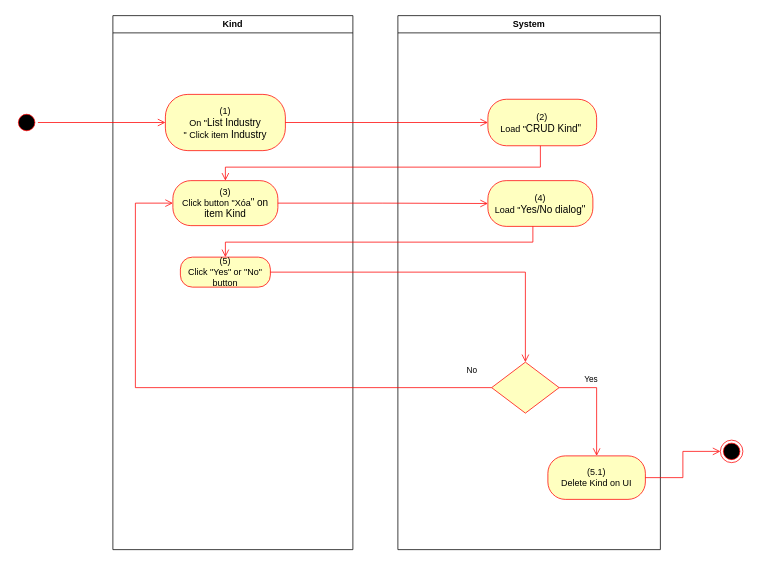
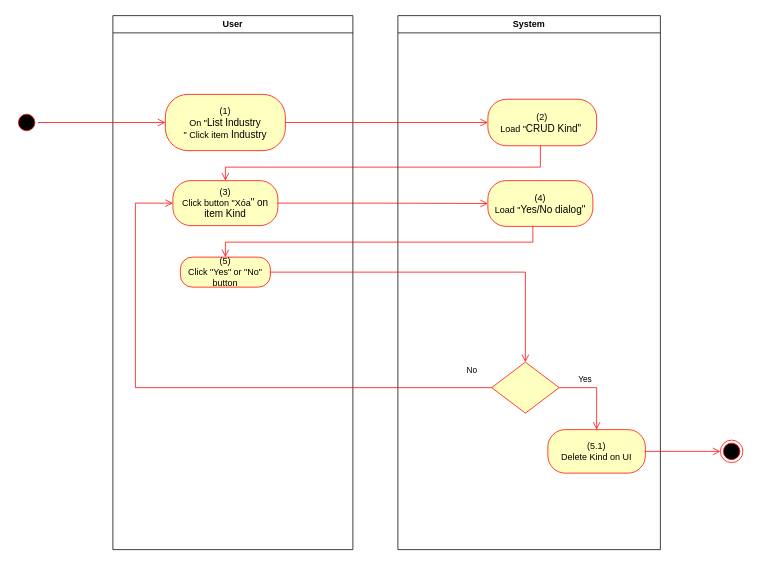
  <mxCell id="0" />
  <mxCell id="1" parent="0" />
- <mxCell id="2" value="Kind" style="swimlane;whiteSpace=wrap" vertex="1" parent="1"><mxGeometry x="150" y="20" width="320" height="712" as="geometry"><mxRectangle x="120" y="128" width="60" height="23" as="alternateBounds" /></mxGeometry></mxCell>
+ <mxCell id="2" value="User" style="swimlane;whiteSpace=wrap" vertex="1" parent="1"><mxGeometry x="150" y="20" width="320" height="712" as="geometry"><mxRectangle x="120" y="128" width="60" height="23" as="alternateBounds" /></mxGeometry></mxCell>
  <mxCell id="3" value="(1)&lt;br style=&quot;padding: 0px ; margin: 0px&quot;&gt;On &quot;&lt;span style=&quot;font-family: &amp;#34;arial&amp;#34; , sans-serif ; font-size: 13.333px&quot;&gt;List Industry&lt;/span&gt;&lt;br&gt;&quot; Click item&lt;span lang=&quot;EN-GB&quot; style=&quot;font-size: 10pt ; line-height: 14.267px ; font-family: &amp;#34;arial&amp;#34; , sans-serif&quot;&gt;&amp;nbsp;Industry&lt;/span&gt;" style="rounded=1;whiteSpace=wrap;html=1;arcSize=40;fontColor=#000000;fillColor=#ffffc0;strokeColor=#ff0000;" vertex="1" parent="2"><mxGeometry x="70" y="105" width="160" height="75" as="geometry" /></mxCell>
  <mxCell id="4" value="(3)&lt;br&gt;Click button &quot;Xóa&lt;span lang=&quot;EN-GB&quot; style=&quot;font-size: 10pt ; line-height: 14.267px ; font-family: &amp;#34;arial&amp;#34; , sans-serif&quot;&gt;&quot; on item &lt;/span&gt;&lt;span lang=&quot;EN-GB&quot; style=&quot;line-height: 14.267px ; font-family: &amp;#34;arial&amp;#34; , sans-serif ; font-size: 13.333px&quot;&gt;Kind&lt;/span&gt;" style="rounded=1;whiteSpace=wrap;html=1;arcSize=40;fontColor=#000000;fillColor=#ffffc0;strokeColor=#ff0000;" vertex="1" parent="2"><mxGeometry x="80" y="220" width="140" height="60" as="geometry" /></mxCell>
  <mxCell id="5" value="(5)&lt;br&gt;Click &quot;Yes&quot; or &quot;No&quot; button" style="rounded=1;whiteSpace=wrap;html=1;arcSize=40;fontColor=#000000;fillColor=#ffffc0;strokeColor=#ff0000;" vertex="1" parent="2"><mxGeometry x="90" y="322" width="120" height="40" as="geometry" /></mxCell>
  <mxCell id="6" value="System" style="swimlane;whiteSpace=wrap;startSize=23;" vertex="1" parent="1"><mxGeometry x="530" y="20" width="350" height="712" as="geometry" /></mxCell>
  <mxCell id="7" value="(2)&lt;br&gt;Load &quot;&lt;span lang=&quot;EN-GB&quot; style=&quot;font-size: 10pt ; line-height: 14.267px ; font-family: &amp;#34;arial&amp;#34; , sans-serif&quot;&gt;CRUD Kind&quot;&lt;/span&gt;&amp;nbsp;" style="rounded=1;whiteSpace=wrap;html=1;arcSize=40;fontColor=#000000;fillColor=#ffffc0;strokeColor=#ff0000;" vertex="1" parent="6"><mxGeometry x="120" y="111.5" width="145" height="62" as="geometry" /></mxCell>
  <mxCell id="8" value="" style="rhombus;whiteSpace=wrap;html=1;fillColor=#ffffc0;strokeColor=#ff0000;" vertex="1" parent="6"><mxGeometry x="125" y="462" width="90" height="68" as="geometry" /></mxCell>
  <mxCell id="9" value="Yes" style="edgeStyle=orthogonalEdgeStyle;html=1;align=left;verticalAlign=top;endArrow=open;endSize=8;strokeColor=#ff0000;rounded=0;exitX=1;exitY=0.5;exitDx=0;exitDy=0;" edge="1" parent="6" source="8" target="10"><mxGeometry x="-0.549" y="24" relative="1" as="geometry"><mxPoint x="170" y="552" as="targetPoint" /><mxPoint as="offset" /></mxGeometry></mxCell>
- <mxCell id="10" value="(5.1)&lt;br&gt;Delete Kind on UI" style="rounded=1;whiteSpace=wrap;html=1;arcSize=40;fontColor=#000000;fillColor=#ffffc0;strokeColor=#ff0000;" vertex="1" parent="6"><mxGeometry x="200" y="587" width="130" height="58" as="geometry" /></mxCell>
+ <mxCell id="10" value="(5.1)&lt;br&gt;Delete Kind on UI" style="rounded=1;whiteSpace=wrap;html=1;arcSize=40;fontColor=#000000;fillColor=#ffffc0;strokeColor=#ff0000;" vertex="1" parent="6"><mxGeometry x="200" y="552" width="130" height="58" as="geometry" /></mxCell>
  <mxCell id="11" value="(4)&lt;br&gt;Load &quot;&lt;font face=&quot;arial, sans-serif&quot;&gt;&lt;span style=&quot;font-size: 13.333px&quot;&gt;Yes/No dialog&quot;&lt;/span&gt;&lt;/font&gt;" style="rounded=1;whiteSpace=wrap;html=1;arcSize=40;fontColor=#000000;fillColor=#ffffc0;strokeColor=#ff0000;" vertex="1" parent="6"><mxGeometry x="120" y="220" width="140" height="61" as="geometry" /></mxCell>
  <mxCell id="12" value="" style="edgeStyle=orthogonalEdgeStyle;html=1;verticalAlign=bottom;endArrow=open;endSize=8;strokeColor=#ff0000;rounded=0;entryX=0;entryY=0.5;entryDx=0;entryDy=0;exitX=1;exitY=0.5;exitDx=0;exitDy=0;" edge="1" parent="1" target="3" source="21"><mxGeometry relative="1" as="geometry"><mxPoint x="210" y="145" as="targetPoint" /><mxPoint x="60" y="162.5" as="sourcePoint" /></mxGeometry></mxCell>
  <mxCell id="13" value="" style="edgeStyle=orthogonalEdgeStyle;html=1;verticalAlign=bottom;endArrow=open;endSize=8;strokeColor=#ff0000;rounded=0;entryX=0;entryY=0.5;entryDx=0;entryDy=0;" edge="1" parent="1" source="3" target="7"><mxGeometry relative="1" as="geometry"><mxPoint x="610" y="163" as="targetPoint" /></mxGeometry></mxCell>
  <mxCell id="14" value="" style="edgeStyle=orthogonalEdgeStyle;html=1;verticalAlign=bottom;endArrow=open;endSize=8;strokeColor=#ff0000;rounded=0;entryX=0.5;entryY=0;entryDx=0;entryDy=0;" edge="1" parent="1" source="7" target="4"><mxGeometry relative="1" as="geometry"><mxPoint x="695" y="242" as="targetPoint" /><Array as="points"><mxPoint x="720" y="222" /><mxPoint x="300" y="222" /></Array></mxGeometry></mxCell>
  <mxCell id="15" value="" style="ellipse;html=1;shape=endState;fillColor=#000000;strokeColor=#ff0000;" vertex="1" parent="1"><mxGeometry x="960" y="586" width="30" height="30" as="geometry" /></mxCell>
  <mxCell id="16" value="" style="edgeStyle=orthogonalEdgeStyle;html=1;verticalAlign=bottom;endArrow=open;endSize=8;strokeColor=#ff0000;rounded=0;exitX=1;exitY=0.5;exitDx=0;exitDy=0;entryX=0;entryY=0.5;entryDx=0;entryDy=0;" edge="1" parent="1" source="10" target="15"><mxGeometry relative="1" as="geometry"><mxPoint x="830" y="652" as="targetPoint" /><mxPoint x="860" y="677" as="sourcePoint" /></mxGeometry></mxCell>
  <mxCell id="17" value="" style="edgeStyle=orthogonalEdgeStyle;html=1;verticalAlign=bottom;endArrow=open;endSize=8;strokeColor=#ff0000;rounded=0;entryX=0;entryY=0.5;entryDx=0;entryDy=0;" edge="1" parent="1" source="4" target="11"><mxGeometry relative="1" as="geometry"><mxPoint x="290" y="355" as="targetPoint" /></mxGeometry></mxCell>
  <mxCell id="18" value="" style="edgeStyle=orthogonalEdgeStyle;html=1;verticalAlign=bottom;endArrow=open;endSize=8;strokeColor=#ff0000;rounded=0;entryX=0.5;entryY=0;entryDx=0;entryDy=0;" edge="1" parent="1" source="11" target="5"><mxGeometry relative="1" as="geometry"><mxPoint x="700" y="352" as="targetPoint" /><Array as="points"><mxPoint x="710" y="322" /><mxPoint x="300" y="322" /></Array></mxGeometry></mxCell>
  <mxCell id="19" value="" style="edgeStyle=orthogonalEdgeStyle;html=1;verticalAlign=bottom;endArrow=open;endSize=8;strokeColor=#ff0000;rounded=0;entryX=0.5;entryY=0;entryDx=0;entryDy=0;" edge="1" parent="1" source="5" target="8"><mxGeometry relative="1" as="geometry"><mxPoint x="710" y="442" as="targetPoint" /></mxGeometry></mxCell>
  <mxCell id="20" value="No" style="edgeStyle=orthogonalEdgeStyle;html=1;align=left;verticalAlign=bottom;endArrow=open;endSize=8;strokeColor=#ff0000;rounded=0;entryX=0;entryY=0.5;entryDx=0;entryDy=0;exitX=0;exitY=0.5;exitDx=0;exitDy=0;" edge="1" parent="1" source="8" target="4"><mxGeometry x="-0.909" y="-14" relative="1" as="geometry"><mxPoint x="600" y="572" as="targetPoint" /><Array as="points"><mxPoint x="180" y="516" /><mxPoint x="180" y="270" /></Array><mxPoint as="offset" /></mxGeometry></mxCell>
  <mxCell id="21" value="" style="ellipse;html=1;shape=startState;fillColor=#000000;strokeColor=#ff0000;" vertex="1" parent="1"><mxGeometry x="20" y="147.5" width="30" height="30" as="geometry" /></mxCell>
